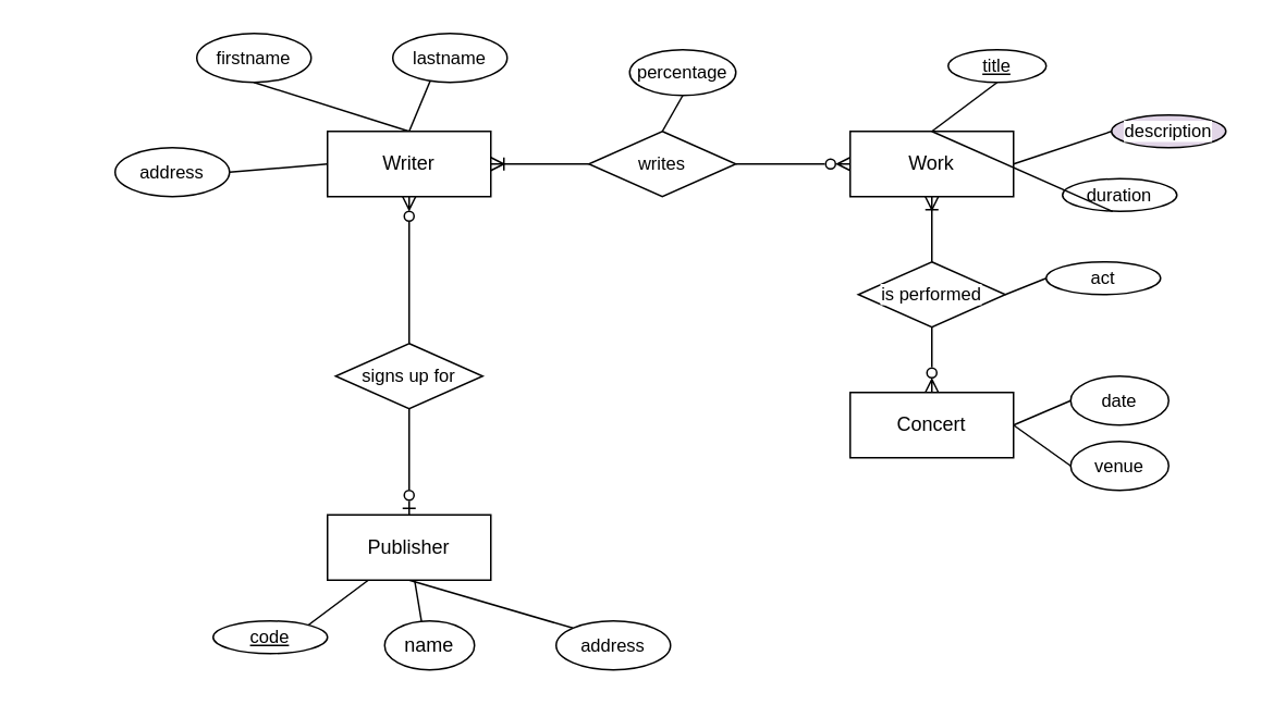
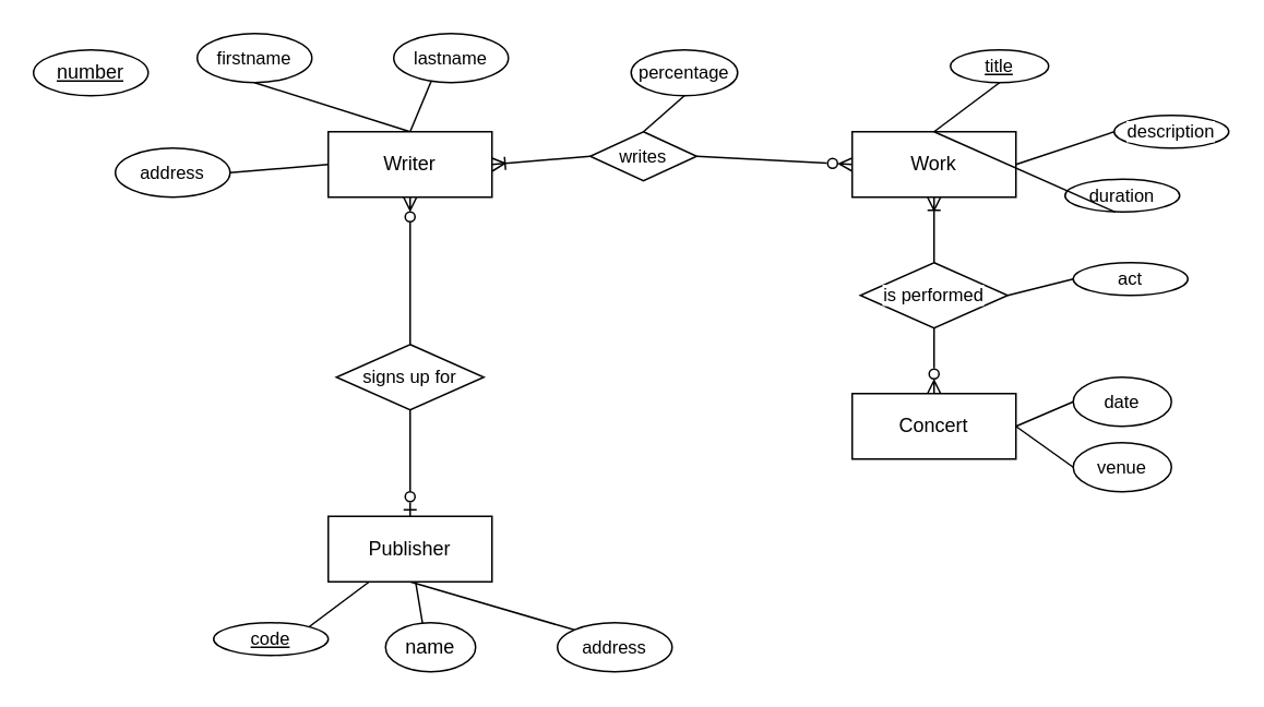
  <mxCell id="0" />
  <mxCell id="1" parent="0" />
  <mxCell id="2" style="edgeStyle=none;shape=connector;rounded=0;orthogonalLoop=1;jettySize=auto;html=1;exitX=0.5;exitY=0;exitDx=0;exitDy=0;entryX=0.5;entryY=1;entryDx=0;entryDy=0;strokeColor=default;align=center;verticalAlign=middle;fontFamily=Helvetica;fontSize=11;fontColor=default;labelBackgroundColor=default;endArrow=none;endFill=0;" edge="1" parent="1" source="7" target="20"><mxGeometry relative="1" as="geometry" /></mxCell>
  <mxCell id="3" style="edgeStyle=none;shape=connector;rounded=0;orthogonalLoop=1;jettySize=auto;html=1;exitX=0.5;exitY=0;exitDx=0;exitDy=0;entryX=0.5;entryY=0;entryDx=0;entryDy=0;strokeColor=default;align=center;verticalAlign=middle;fontFamily=Helvetica;fontSize=11;fontColor=default;labelBackgroundColor=default;endArrow=none;endFill=0;" edge="1" parent="1" source="7" target="21"><mxGeometry relative="1" as="geometry" /></mxCell>
  <mxCell id="4" style="edgeStyle=none;shape=connector;rounded=0;orthogonalLoop=1;jettySize=auto;html=1;exitX=0;exitY=0.5;exitDx=0;exitDy=0;entryX=1;entryY=0.5;entryDx=0;entryDy=0;strokeColor=default;align=center;verticalAlign=middle;fontFamily=Helvetica;fontSize=11;fontColor=default;labelBackgroundColor=default;endArrow=none;endFill=0;" edge="1" parent="1" source="7" target="22"><mxGeometry relative="1" as="geometry" /></mxCell>
  <mxCell id="5" style="edgeStyle=none;shape=connector;rounded=0;orthogonalLoop=1;jettySize=auto;html=1;exitX=1;exitY=0.5;exitDx=0;exitDy=0;entryX=0;entryY=0.5;entryDx=0;entryDy=0;strokeColor=default;align=center;verticalAlign=middle;fontFamily=Helvetica;fontSize=11;fontColor=default;labelBackgroundColor=default;endArrow=none;endFill=0;startArrow=ERoneToMany;startFill=0;" edge="1" parent="1" source="7" target="28"><mxGeometry relative="1" as="geometry" /></mxCell>
  <mxCell id="6" style="edgeStyle=none;shape=connector;rounded=0;orthogonalLoop=1;jettySize=auto;html=1;exitX=0.5;exitY=1;exitDx=0;exitDy=0;entryX=0.5;entryY=0;entryDx=0;entryDy=0;strokeColor=default;align=center;verticalAlign=middle;fontFamily=Helvetica;fontSize=11;fontColor=default;labelBackgroundColor=default;endArrow=none;endFill=0;startArrow=ERzeroToMany;startFill=0;" edge="1" parent="1" source="7" target="42"><mxGeometry relative="1" as="geometry" /></mxCell>
  <mxCell id="7" value="Writer" style="whiteSpace=wrap;html=1;align=center;" vertex="1" parent="1"><mxGeometry x="200" y="80" width="100" height="40" as="geometry" /></mxCell>
  <mxCell id="8" style="edgeStyle=none;shape=connector;rounded=0;orthogonalLoop=1;jettySize=auto;html=1;exitX=0.25;exitY=1;exitDx=0;exitDy=0;strokeColor=default;align=center;verticalAlign=middle;fontFamily=Helvetica;fontSize=11;fontColor=default;labelBackgroundColor=default;endArrow=none;endFill=0;entryX=0.5;entryY=1;entryDx=0;entryDy=0;" edge="1" parent="1" source="11" target="23"><mxGeometry relative="1" as="geometry"><mxPoint x="200" y="285" as="targetPoint" /></mxGeometry></mxCell>
  <mxCell id="9" value="" style="edgeStyle=none;shape=connector;rounded=0;orthogonalLoop=1;jettySize=auto;html=1;strokeColor=default;align=center;verticalAlign=middle;fontFamily=Helvetica;fontSize=11;fontColor=default;labelBackgroundColor=default;endArrow=none;endFill=0;entryX=0.5;entryY=1;entryDx=0;entryDy=0;" edge="1" parent="1" source="11" target="24"><mxGeometry relative="1" as="geometry"><mxPoint x="340" y="265" as="targetPoint" /></mxGeometry></mxCell>
  <mxCell id="10" style="edgeStyle=none;shape=connector;rounded=0;orthogonalLoop=1;jettySize=auto;html=1;exitX=0.5;exitY=1;exitDx=0;exitDy=0;entryX=0;entryY=0;entryDx=0;entryDy=0;strokeColor=default;align=center;verticalAlign=middle;fontFamily=Helvetica;fontSize=11;fontColor=default;labelBackgroundColor=default;endArrow=none;endFill=0;" edge="1" parent="1" source="11" target="25"><mxGeometry relative="1" as="geometry"><Array as="points" /></mxGeometry></mxCell>
  <mxCell id="11" value="Publisher" style="whiteSpace=wrap;html=1;align=center;" vertex="1" parent="1"><mxGeometry x="200" y="315" width="100" height="40" as="geometry" /></mxCell>
  <mxCell id="12" style="edgeStyle=none;shape=connector;rounded=0;orthogonalLoop=1;jettySize=auto;html=1;exitX=0.5;exitY=0;exitDx=0;exitDy=0;entryX=0.5;entryY=1;entryDx=0;entryDy=0;strokeColor=default;align=center;verticalAlign=middle;fontFamily=Helvetica;fontSize=11;fontColor=default;labelBackgroundColor=default;endArrow=none;endFill=0;" edge="1" parent="1" source="15" target="30"><mxGeometry relative="1" as="geometry" /></mxCell>
  <mxCell id="13" style="edgeStyle=none;shape=connector;rounded=0;orthogonalLoop=1;jettySize=auto;html=1;exitX=1;exitY=0.5;exitDx=0;exitDy=0;entryX=0;entryY=0.5;entryDx=0;entryDy=0;strokeColor=default;align=center;verticalAlign=middle;fontFamily=Helvetica;fontSize=11;fontColor=default;labelBackgroundColor=default;endArrow=none;endFill=0;" edge="1" parent="1" source="15" target="33"><mxGeometry relative="1" as="geometry" /></mxCell>
  <mxCell id="14" style="edgeStyle=none;shape=connector;rounded=0;orthogonalLoop=1;jettySize=auto;html=1;entryX=0.5;entryY=0;entryDx=0;entryDy=0;strokeColor=default;align=center;verticalAlign=middle;fontFamily=Helvetica;fontSize=11;fontColor=default;labelBackgroundColor=default;endArrow=none;endFill=0;exitX=0.5;exitY=1;exitDx=0;exitDy=0;startArrow=ERoneToMany;startFill=0;" edge="1" parent="1" source="15" target="36"><mxGeometry relative="1" as="geometry"><mxPoint x="570" y="130" as="sourcePoint" /></mxGeometry></mxCell>
  <mxCell id="15" value="Work" style="whiteSpace=wrap;html=1;align=center;" vertex="1" parent="1"><mxGeometry x="520" y="80" width="100" height="40" as="geometry" /></mxCell>
  <mxCell id="16" style="edgeStyle=none;shape=connector;rounded=0;orthogonalLoop=1;jettySize=auto;html=1;exitX=1;exitY=0.5;exitDx=0;exitDy=0;entryX=0;entryY=0.5;entryDx=0;entryDy=0;strokeColor=default;align=center;verticalAlign=middle;fontFamily=Helvetica;fontSize=11;fontColor=default;labelBackgroundColor=default;endArrow=none;endFill=0;" edge="1" parent="1" source="18" target="37"><mxGeometry relative="1" as="geometry" /></mxCell>
  <mxCell id="17" style="edgeStyle=none;shape=connector;rounded=0;orthogonalLoop=1;jettySize=auto;html=1;exitX=1;exitY=0.5;exitDx=0;exitDy=0;entryX=0;entryY=0.5;entryDx=0;entryDy=0;strokeColor=default;align=center;verticalAlign=middle;fontFamily=Helvetica;fontSize=11;fontColor=default;labelBackgroundColor=default;endArrow=none;endFill=0;" edge="1" parent="1" source="18" target="38"><mxGeometry relative="1" as="geometry" /></mxCell>
  <mxCell id="18" value="Concert" style="whiteSpace=wrap;html=1;align=center;" vertex="1" parent="1"><mxGeometry x="520" y="240" width="100" height="40" as="geometry" /></mxCell>
+ <mxCell id="19" value="&lt;u&gt;number&lt;/u&gt;" style="ellipse;whiteSpace=wrap;html=1;align=center;" vertex="1" parent="1"><mxGeometry x="20" y="30" width="70" height="28" as="geometry" /></mxCell>
  <mxCell id="20" value="firstname" style="ellipse;whiteSpace=wrap;html=1;align=center;fontFamily=Helvetica;fontSize=11;fontColor=default;labelBackgroundColor=default;" vertex="1" parent="1"><mxGeometry x="120" y="20" width="70" height="30" as="geometry" /></mxCell>
  <mxCell id="21" value="lastname" style="ellipse;whiteSpace=wrap;html=1;align=center;fontFamily=Helvetica;fontSize=11;fontColor=default;labelBackgroundColor=default;" vertex="1" parent="1"><mxGeometry x="240" y="20" width="70" height="30" as="geometry" /></mxCell>
  <mxCell id="22" value="address" style="ellipse;whiteSpace=wrap;html=1;align=center;fontFamily=Helvetica;fontSize=11;fontColor=default;labelBackgroundColor=default;" vertex="1" parent="1"><mxGeometry x="70" y="90" width="70" height="30" as="geometry" /></mxCell>
  <mxCell id="23" value="&lt;u&gt;code&lt;/u&gt;" style="ellipse;whiteSpace=wrap;html=1;align=center;fontFamily=Helvetica;fontSize=11;fontColor=default;labelBackgroundColor=default;" vertex="1" parent="1"><mxGeometry x="130" y="380" width="70" height="20" as="geometry" /></mxCell>
  <mxCell id="24" value="name" style="ellipse;whiteSpace=wrap;html=1;" vertex="1" parent="1"><mxGeometry x="235" y="380" width="55" height="30" as="geometry" /></mxCell>
  <mxCell id="25" value="address" style="ellipse;whiteSpace=wrap;html=1;align=center;fontFamily=Helvetica;fontSize=11;fontColor=default;labelBackgroundColor=default;" vertex="1" parent="1"><mxGeometry x="340" y="380" width="70" height="30" as="geometry" /></mxCell>
  <mxCell id="26" style="edgeStyle=none;shape=connector;rounded=0;orthogonalLoop=1;jettySize=auto;html=1;exitX=1;exitY=0.5;exitDx=0;exitDy=0;entryX=0;entryY=0.5;entryDx=0;entryDy=0;strokeColor=default;align=center;verticalAlign=middle;fontFamily=Helvetica;fontSize=11;fontColor=default;labelBackgroundColor=default;endArrow=ERzeroToMany;endFill=0;" edge="1" parent="1" source="28" target="15"><mxGeometry relative="1" as="geometry" /></mxCell>
  <mxCell id="27" style="edgeStyle=none;shape=connector;rounded=0;orthogonalLoop=1;jettySize=auto;html=1;exitX=0.5;exitY=0;exitDx=0;exitDy=0;entryX=0.5;entryY=1;entryDx=0;entryDy=0;strokeColor=default;align=center;verticalAlign=middle;fontFamily=Helvetica;fontSize=11;fontColor=default;labelBackgroundColor=default;endArrow=none;endFill=0;" edge="1" parent="1" source="28" target="29"><mxGeometry relative="1" as="geometry" /></mxCell>
- <mxCell id="28" value="writes" style="shape=rhombus;perimeter=rhombusPerimeter;whiteSpace=wrap;html=1;align=center;fontFamily=Helvetica;fontSize=11;fontColor=default;labelBackgroundColor=default;" vertex="1" parent="1"><mxGeometry x="360" y="80" width="90" height="40" as="geometry" /></mxCell>
+ <mxCell id="28" value="writes" style="shape=rhombus;perimeter=rhombusPerimeter;whiteSpace=wrap;html=1;align=center;fontFamily=Helvetica;fontSize=11;fontColor=default;labelBackgroundColor=default;" vertex="1" parent="1"><mxGeometry x="360" y="80" width="65" height="30" as="geometry" /></mxCell>
  <mxCell id="29" value="percentage" style="ellipse;whiteSpace=wrap;html=1;align=center;fontFamily=Helvetica;fontSize=11;fontColor=default;labelBackgroundColor=default;" vertex="1" parent="1"><mxGeometry x="385" y="30" width="65" height="28" as="geometry" /></mxCell>
  <mxCell id="30" value="&lt;u&gt;title&lt;/u&gt;" style="ellipse;whiteSpace=wrap;html=1;align=center;fontFamily=Helvetica;fontSize=11;fontColor=default;labelBackgroundColor=default;" vertex="1" parent="1"><mxGeometry x="580" y="30" width="60" height="20" as="geometry" /></mxCell>
  <mxCell id="31" value="duration" style="ellipse;whiteSpace=wrap;html=1;align=center;fontFamily=Helvetica;fontSize=11;fontColor=default;labelBackgroundColor=default;" vertex="1" parent="1"><mxGeometry x="650" y="109" width="70" height="20" as="geometry" /></mxCell>
  <mxCell id="32" style="edgeStyle=none;shape=connector;rounded=0;orthogonalLoop=1;jettySize=auto;html=1;exitX=0.5;exitY=0;exitDx=0;exitDy=0;entryX=0.438;entryY=1.005;entryDx=0;entryDy=0;entryPerimeter=0;strokeColor=default;align=center;verticalAlign=middle;fontFamily=Helvetica;fontSize=11;fontColor=default;labelBackgroundColor=default;endArrow=none;endFill=0;" edge="1" parent="1" source="15" target="31"><mxGeometry relative="1" as="geometry" /></mxCell>
- <mxCell id="33" value="description" style="ellipse;whiteSpace=wrap;html=1;align=center;fontFamily=Helvetica;fontSize=11;fontColor=default;labelBackgroundColor=default;fillColor=#e1d5e7;" vertex="1" parent="1"><mxGeometry x="680" y="70" width="70" height="20" as="geometry" /></mxCell>
+ <mxCell id="33" value="description" style="ellipse;whiteSpace=wrap;html=1;align=center;fontFamily=Helvetica;fontSize=11;fontColor=default;labelBackgroundColor=default;" vertex="1" parent="1"><mxGeometry x="680" y="70" width="70" height="20" as="geometry" /></mxCell>
  <mxCell id="34" style="edgeStyle=none;shape=connector;rounded=0;orthogonalLoop=1;jettySize=auto;html=1;exitX=0.5;exitY=1;exitDx=0;exitDy=0;entryX=0.5;entryY=0;entryDx=0;entryDy=0;strokeColor=default;align=center;verticalAlign=middle;fontFamily=Helvetica;fontSize=11;fontColor=default;labelBackgroundColor=default;endArrow=ERzeroToMany;endFill=0;" edge="1" parent="1" source="36" target="18"><mxGeometry relative="1" as="geometry" /></mxCell>
  <mxCell id="35" style="edgeStyle=none;shape=connector;rounded=0;orthogonalLoop=1;jettySize=auto;html=1;exitX=1;exitY=0.5;exitDx=0;exitDy=0;entryX=0;entryY=0.5;entryDx=0;entryDy=0;strokeColor=default;align=center;verticalAlign=middle;fontFamily=Helvetica;fontSize=11;fontColor=default;labelBackgroundColor=default;endArrow=none;endFill=0;" edge="1" parent="1" source="36" target="39"><mxGeometry relative="1" as="geometry" /></mxCell>
  <mxCell id="36" value="is performed" style="shape=rhombus;perimeter=rhombusPerimeter;whiteSpace=wrap;html=1;align=center;fontFamily=Helvetica;fontSize=11;fontColor=default;labelBackgroundColor=default;" vertex="1" parent="1"><mxGeometry x="525" y="160" width="90" height="40" as="geometry" /></mxCell>
  <mxCell id="37" value="date" style="ellipse;whiteSpace=wrap;html=1;align=center;fontFamily=Helvetica;fontSize=11;fontColor=default;labelBackgroundColor=default;" vertex="1" parent="1"><mxGeometry x="655" y="230" width="60" height="30" as="geometry" /></mxCell>
  <mxCell id="38" value="venue" style="ellipse;whiteSpace=wrap;html=1;align=center;fontFamily=Helvetica;fontSize=11;fontColor=default;labelBackgroundColor=default;" vertex="1" parent="1"><mxGeometry x="655" y="270" width="60" height="30" as="geometry" /></mxCell>
- <mxCell id="39" value="act" style="ellipse;whiteSpace=wrap;html=1;align=center;fontFamily=Helvetica;fontSize=11;fontColor=default;labelBackgroundColor=default;" vertex="1" parent="1"><mxGeometry x="640" y="160" width="70" height="20" as="geometry" /></mxCell>
+ <mxCell id="39" value="act" style="ellipse;whiteSpace=wrap;html=1;align=center;fontFamily=Helvetica;fontSize=11;fontColor=default;labelBackgroundColor=default;" vertex="1" parent="1"><mxGeometry x="655" y="160" width="70" height="20" as="geometry" /></mxCell>
  <mxCell id="40" style="edgeStyle=none;shape=connector;rounded=0;orthogonalLoop=1;jettySize=auto;html=1;exitX=1;exitY=0.5;exitDx=0;exitDy=0;strokeColor=default;align=center;verticalAlign=middle;fontFamily=Helvetica;fontSize=11;fontColor=default;labelBackgroundColor=default;endArrow=none;endFill=0;" edge="1" parent="1" source="25" target="25"><mxGeometry relative="1" as="geometry" /></mxCell>
  <mxCell id="41" style="edgeStyle=none;shape=connector;rounded=0;orthogonalLoop=1;jettySize=auto;html=1;exitX=0.5;exitY=1;exitDx=0;exitDy=0;strokeColor=default;align=center;verticalAlign=middle;fontFamily=Helvetica;fontSize=11;fontColor=default;labelBackgroundColor=default;endArrow=ERzeroToOne;endFill=0;" edge="1" parent="1" source="42" target="11"><mxGeometry relative="1" as="geometry" /></mxCell>
  <mxCell id="42" value="signs up for" style="shape=rhombus;perimeter=rhombusPerimeter;whiteSpace=wrap;html=1;align=center;fontFamily=Helvetica;fontSize=11;fontColor=default;labelBackgroundColor=default;" vertex="1" parent="1"><mxGeometry x="205" y="210" width="90" height="40" as="geometry" /></mxCell>
